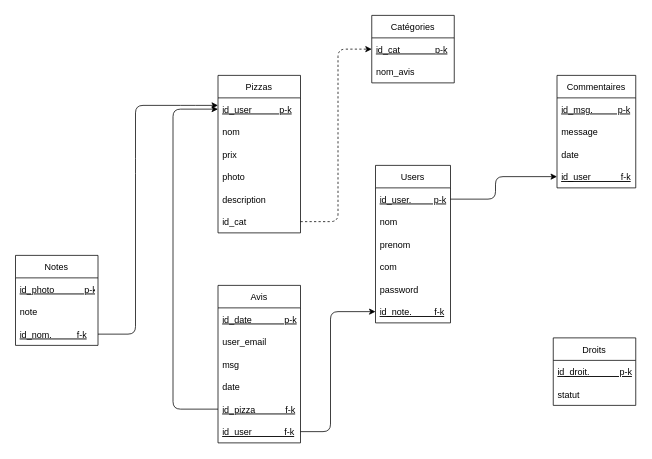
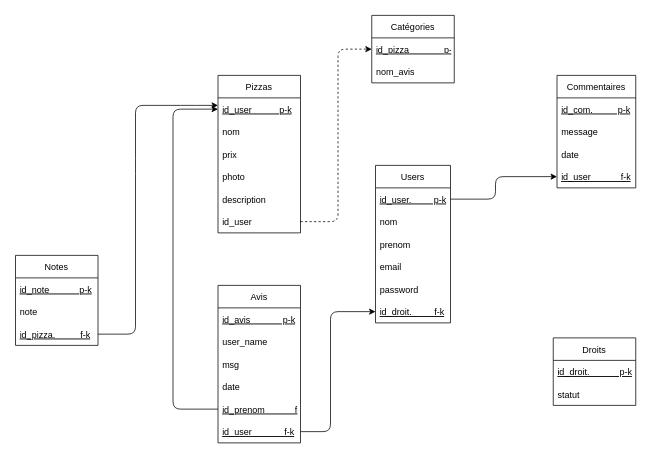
  <mxCell id="0" />
  <mxCell id="1" parent="0" />
  <mxCell id="2" value="Catégories" style="swimlane;fontStyle=0;childLayout=stackLayout;horizontal=1;startSize=30;horizontalStack=0;resizeParent=1;resizeParentMax=0;resizeLast=0;collapsible=1;marginBottom=0;" parent="1" vertex="1"><mxGeometry x="495" width="110" height="90" as="geometry" y="20" /></mxCell>
- <mxCell id="3" value="id_cat              p-k" style="text;strokeColor=none;fillColor=none;align=left;verticalAlign=middle;spacingLeft=4;spacingRight=4;overflow=hidden;points=[[0,0.5],[1,0.5]];portConstraint=eastwest;rotatable=0;fontStyle=4" parent="2" vertex="1"><mxGeometry y="30" width="110" height="30" as="geometry" /></mxCell>
+ <mxCell id="3" value="id_pizza              p-k" style="text;strokeColor=none;fillColor=none;align=left;verticalAlign=middle;spacingLeft=4;spacingRight=4;overflow=hidden;points=[[0,0.5],[1,0.5]];portConstraint=eastwest;rotatable=0;fontStyle=4" parent="2" vertex="1"><mxGeometry y="30" width="110" height="30" as="geometry" /></mxCell>
  <mxCell id="4" value="nom_avis" style="text;strokeColor=none;fillColor=none;align=left;verticalAlign=middle;spacingLeft=4;spacingRight=4;overflow=hidden;points=[[0,0.5],[1,0.5]];portConstraint=eastwest;rotatable=0;" parent="2" vertex="1"><mxGeometry y="60" width="110" height="30" as="geometry" /></mxCell>
  <mxCell id="5" value="Notes" style="swimlane;fontStyle=0;childLayout=stackLayout;horizontal=1;startSize=30;horizontalStack=0;resizeParent=1;resizeParentMax=0;resizeLast=0;collapsible=1;marginBottom=0;" parent="1" vertex="1"><mxGeometry y="340" width="110" height="120" as="geometry" x="20" /></mxCell>
- <mxCell id="6" value="id_photo            p-k" style="text;strokeColor=none;fillColor=none;align=left;verticalAlign=middle;spacingLeft=4;spacingRight=4;overflow=hidden;points=[[0,0.5],[1,0.5]];portConstraint=eastwest;rotatable=0;fontStyle=4" parent="5" vertex="1"><mxGeometry y="30" width="110" height="30" as="geometry" /></mxCell>
+ <mxCell id="6" value="id_note            p-k" style="text;strokeColor=none;fillColor=none;align=left;verticalAlign=middle;spacingLeft=4;spacingRight=4;overflow=hidden;points=[[0,0.5],[1,0.5]];portConstraint=eastwest;rotatable=0;fontStyle=4" parent="5" vertex="1"><mxGeometry y="30" width="110" height="30" as="geometry" /></mxCell>
  <mxCell id="7" value="note" style="text;strokeColor=none;fillColor=none;align=left;verticalAlign=middle;spacingLeft=4;spacingRight=4;overflow=hidden;points=[[0,0.5],[1,0.5]];portConstraint=eastwest;rotatable=0;" parent="5" vertex="1"><mxGeometry y="60" width="110" height="30" as="geometry" /></mxCell>
- <mxCell id="8" value="id_nom.          f-k" style="text;strokeColor=none;fillColor=none;align=left;verticalAlign=middle;spacingLeft=4;spacingRight=4;overflow=hidden;points=[[0,0.5],[1,0.5]];portConstraint=eastwest;rotatable=0;fontStyle=4" parent="5" vertex="1"><mxGeometry y="90" width="110" height="30" as="geometry" /></mxCell>
+ <mxCell id="8" value="id_pizza.          f-k" style="text;strokeColor=none;fillColor=none;align=left;verticalAlign=middle;spacingLeft=4;spacingRight=4;overflow=hidden;points=[[0,0.5],[1,0.5]];portConstraint=eastwest;rotatable=0;fontStyle=4" parent="5" vertex="1"><mxGeometry y="90" width="110" height="30" as="geometry" /></mxCell>
  <mxCell id="9" value="Pizzas" style="swimlane;fontStyle=0;childLayout=stackLayout;horizontal=1;startSize=30;horizontalStack=0;resizeParent=1;resizeParentMax=0;resizeLast=0;collapsible=1;marginBottom=0;" parent="1" vertex="1"><mxGeometry x="290" y="100" width="110" height="210" as="geometry" /></mxCell>
  <mxCell id="10" value="id_user           p-k" style="text;strokeColor=none;fillColor=none;align=left;verticalAlign=middle;spacingLeft=4;spacingRight=4;overflow=hidden;points=[[0,0.5],[1,0.5]];portConstraint=eastwest;rotatable=0;fontStyle=4" parent="9" vertex="1"><mxGeometry y="30" width="110" height="30" as="geometry" /></mxCell>
  <mxCell id="11" value="nom" style="text;strokeColor=none;fillColor=none;align=left;verticalAlign=middle;spacingLeft=4;spacingRight=4;overflow=hidden;points=[[0,0.5],[1,0.5]];portConstraint=eastwest;rotatable=0;" parent="9" vertex="1"><mxGeometry y="60" width="110" height="30" as="geometry" /></mxCell>
  <mxCell id="12" value="prix" style="text;strokeColor=none;fillColor=none;align=left;verticalAlign=middle;spacingLeft=4;spacingRight=4;overflow=hidden;points=[[0,0.5],[1,0.5]];portConstraint=eastwest;rotatable=0;" parent="9" vertex="1"><mxGeometry y="90" width="110" height="30" as="geometry" /></mxCell>
  <mxCell id="13" value="photo" style="text;strokeColor=none;fillColor=none;align=left;verticalAlign=middle;spacingLeft=4;spacingRight=4;overflow=hidden;points=[[0,0.5],[1,0.5]];portConstraint=eastwest;rotatable=0;" parent="9" vertex="1"><mxGeometry y="120" width="110" height="30" as="geometry" /></mxCell>
  <mxCell id="14" value="description" style="text;strokeColor=none;fillColor=none;align=left;verticalAlign=middle;spacingLeft=4;spacingRight=4;overflow=hidden;points=[[0,0.5],[1,0.5]];portConstraint=eastwest;rotatable=0;" parent="9" vertex="1"><mxGeometry y="150" width="110" height="30" as="geometry" /></mxCell>
- <mxCell id="15" value="id_cat" style="text;strokeColor=none;fillColor=none;align=left;verticalAlign=middle;spacingLeft=4;spacingRight=4;overflow=hidden;points=[[0,0.5],[1,0.5]];portConstraint=eastwest;rotatable=0;" parent="9" vertex="1"><mxGeometry y="180" width="110" height="30" as="geometry" /></mxCell>
+ <mxCell id="15" value="id_user" style="text;strokeColor=none;fillColor=none;align=left;verticalAlign=middle;spacingLeft=4;spacingRight=4;overflow=hidden;points=[[0,0.5],[1,0.5]];portConstraint=eastwest;rotatable=0;" parent="9" vertex="1"><mxGeometry y="180" width="110" height="30" as="geometry" /></mxCell>
  <mxCell id="16" value="Droits" style="swimlane;fontStyle=0;childLayout=stackLayout;horizontal=1;startSize=30;horizontalStack=0;resizeParent=1;resizeParentMax=0;resizeLast=0;collapsible=1;marginBottom=0;" parent="1" vertex="1"><mxGeometry x="737" y="450" width="110" height="90" as="geometry" /></mxCell>
  <mxCell id="17" value="id_droit.            p-k" style="text;strokeColor=none;fillColor=none;align=left;verticalAlign=middle;spacingLeft=4;spacingRight=4;overflow=hidden;points=[[0,0.5],[1,0.5]];portConstraint=eastwest;rotatable=0;fontStyle=4" parent="16" vertex="1"><mxGeometry y="30" width="110" height="30" as="geometry" /></mxCell>
  <mxCell id="18" value="statut" style="text;strokeColor=none;fillColor=none;align=left;verticalAlign=middle;spacingLeft=4;spacingRight=4;overflow=hidden;points=[[0,0.5],[1,0.5]];portConstraint=eastwest;rotatable=0;" parent="16" vertex="1"><mxGeometry y="60" width="110" height="30" as="geometry" /></mxCell>
  <mxCell id="19" value="Users" style="swimlane;fontStyle=0;childLayout=stackLayout;horizontal=1;startSize=30;horizontalStack=0;resizeParent=1;resizeParentMax=0;resizeLast=0;collapsible=1;marginBottom=0;" parent="1" vertex="1"><mxGeometry x="500" y="220" width="100" height="210" as="geometry"><mxRectangle x="430" y="50" width="50" height="30" as="alternateBounds" /></mxGeometry></mxCell>
  <mxCell id="20" value="id_user.         p-k" style="text;strokeColor=none;fillColor=none;align=left;verticalAlign=middle;spacingLeft=4;spacingRight=4;overflow=hidden;points=[[0,0.5],[1,0.5]];portConstraint=eastwest;rotatable=0;fontStyle=4" parent="19" vertex="1"><mxGeometry y="30" width="100" height="30" as="geometry" /></mxCell>
  <mxCell id="21" value="nom" style="text;strokeColor=none;fillColor=none;align=left;verticalAlign=middle;spacingLeft=4;spacingRight=4;overflow=hidden;points=[[0,0.5],[1,0.5]];portConstraint=eastwest;rotatable=0;" parent="19" vertex="1"><mxGeometry y="60" width="100" height="30" as="geometry" /></mxCell>
  <mxCell id="22" value="prenom" style="text;strokeColor=none;fillColor=none;align=left;verticalAlign=middle;spacingLeft=4;spacingRight=4;overflow=hidden;points=[[0,0.5],[1,0.5]];portConstraint=eastwest;rotatable=0;" parent="19" vertex="1"><mxGeometry y="90" width="100" height="30" as="geometry" /></mxCell>
- <mxCell id="23" value="com" style="text;strokeColor=none;fillColor=none;align=left;verticalAlign=middle;spacingLeft=4;spacingRight=4;overflow=hidden;points=[[0,0.5],[1,0.5]];portConstraint=eastwest;rotatable=0;" parent="19" vertex="1"><mxGeometry y="120" width="100" height="30" as="geometry" /></mxCell>
+ <mxCell id="23" value="email" style="text;strokeColor=none;fillColor=none;align=left;verticalAlign=middle;spacingLeft=4;spacingRight=4;overflow=hidden;points=[[0,0.5],[1,0.5]];portConstraint=eastwest;rotatable=0;" parent="19" vertex="1"><mxGeometry y="120" width="100" height="30" as="geometry" /></mxCell>
  <mxCell id="24" value="password" style="text;strokeColor=none;fillColor=none;align=left;verticalAlign=middle;spacingLeft=4;spacingRight=4;overflow=hidden;points=[[0,0.5],[1,0.5]];portConstraint=eastwest;rotatable=0;" parent="19" vertex="1"><mxGeometry y="150" width="100" height="30" as="geometry" /></mxCell>
- <mxCell id="25" value="id_note.         f-k" style="text;strokeColor=none;fillColor=none;align=left;verticalAlign=middle;spacingLeft=4;spacingRight=4;overflow=hidden;points=[[0,0.5],[1,0.5]];portConstraint=eastwest;rotatable=0;fontStyle=4" parent="19" vertex="1"><mxGeometry y="180" width="100" height="30" as="geometry" /></mxCell>
+ <mxCell id="25" value="id_droit.         f-k" style="text;strokeColor=none;fillColor=none;align=left;verticalAlign=middle;spacingLeft=4;spacingRight=4;overflow=hidden;points=[[0,0.5],[1,0.5]];portConstraint=eastwest;rotatable=0;fontStyle=4" parent="19" vertex="1"><mxGeometry y="180" width="100" height="30" as="geometry" /></mxCell>
  <mxCell id="26" value="Commentaires" style="swimlane;fontStyle=0;childLayout=stackLayout;horizontal=1;startSize=30;horizontalStack=0;resizeParent=1;resizeParentMax=0;resizeLast=0;collapsible=1;marginBottom=0;" parent="1" vertex="1"><mxGeometry x="742" y="100" width="105" height="150" as="geometry" /></mxCell>
- <mxCell id="27" value="id_msg.          p-k" style="text;strokeColor=none;fillColor=none;align=left;verticalAlign=middle;spacingLeft=4;spacingRight=4;overflow=hidden;points=[[0,0.5],[1,0.5]];portConstraint=eastwest;rotatable=0;fontStyle=4" parent="26" vertex="1"><mxGeometry y="30" width="105" height="30" as="geometry" /></mxCell>
+ <mxCell id="27" value="id_com.          p-k" style="text;strokeColor=none;fillColor=none;align=left;verticalAlign=middle;spacingLeft=4;spacingRight=4;overflow=hidden;points=[[0,0.5],[1,0.5]];portConstraint=eastwest;rotatable=0;fontStyle=4" parent="26" vertex="1"><mxGeometry y="30" width="105" height="30" as="geometry" /></mxCell>
  <mxCell id="28" value="message" style="text;strokeColor=none;fillColor=none;align=left;verticalAlign=middle;spacingLeft=4;spacingRight=4;overflow=hidden;points=[[0,0.5],[1,0.5]];portConstraint=eastwest;rotatable=0;" parent="26" vertex="1"><mxGeometry y="60" width="105" height="30" as="geometry" /></mxCell>
  <mxCell id="29" value="date" style="text;strokeColor=none;fillColor=none;align=left;verticalAlign=middle;spacingLeft=4;spacingRight=4;overflow=hidden;points=[[0,0.5],[1,0.5]];portConstraint=eastwest;rotatable=0;" parent="26" vertex="1"><mxGeometry y="90" width="105" height="30" as="geometry" /></mxCell>
  <mxCell id="30" value="id_user            f-k" style="text;strokeColor=none;fillColor=none;align=left;verticalAlign=middle;spacingLeft=4;spacingRight=4;overflow=hidden;points=[[0,0.5],[1,0.5]];portConstraint=eastwest;rotatable=0;fontStyle=4" parent="26" vertex="1"><mxGeometry y="120" width="105" height="30" as="geometry" /></mxCell>
  <mxCell id="31" value="Avis" style="swimlane;fontStyle=0;childLayout=stackLayout;horizontal=1;startSize=30;horizontalStack=0;resizeParent=1;resizeParentMax=0;resizeLast=0;collapsible=1;marginBottom=0;" parent="1" vertex="1"><mxGeometry x="290" y="380" width="110" height="210" as="geometry" /></mxCell>
- <mxCell id="32" value="id_date             p-k" style="text;strokeColor=none;fillColor=none;align=left;verticalAlign=middle;spacingLeft=4;spacingRight=4;overflow=hidden;points=[[0,0.5],[1,0.5]];portConstraint=eastwest;rotatable=0;fontStyle=4" parent="31" vertex="1"><mxGeometry y="30" width="110" height="30" as="geometry" /></mxCell>
- <mxCell id="33" value="user_email" style="text;strokeColor=none;fillColor=none;align=left;verticalAlign=middle;spacingLeft=4;spacingRight=4;overflow=hidden;points=[[0,0.5],[1,0.5]];portConstraint=eastwest;rotatable=0;" parent="31" vertex="1"><mxGeometry y="60" width="110" height="30" as="geometry" /></mxCell>
+ <mxCell id="32" value="id_avis             p-k" style="text;strokeColor=none;fillColor=none;align=left;verticalAlign=middle;spacingLeft=4;spacingRight=4;overflow=hidden;points=[[0,0.5],[1,0.5]];portConstraint=eastwest;rotatable=0;fontStyle=4" parent="31" vertex="1"><mxGeometry y="30" width="110" height="30" as="geometry" /></mxCell>
+ <mxCell id="33" value="user_name" style="text;strokeColor=none;fillColor=none;align=left;verticalAlign=middle;spacingLeft=4;spacingRight=4;overflow=hidden;points=[[0,0.5],[1,0.5]];portConstraint=eastwest;rotatable=0;" parent="31" vertex="1"><mxGeometry y="60" width="110" height="30" as="geometry" /></mxCell>
  <mxCell id="34" value="msg" style="text;strokeColor=none;fillColor=none;align=left;verticalAlign=middle;spacingLeft=4;spacingRight=4;overflow=hidden;points=[[0,0.5],[1,0.5]];portConstraint=eastwest;rotatable=0;" parent="31" vertex="1"><mxGeometry y="90" width="110" height="30" as="geometry" /></mxCell>
  <mxCell id="35" value="date" style="text;strokeColor=none;fillColor=none;align=left;verticalAlign=middle;spacingLeft=4;spacingRight=4;overflow=hidden;points=[[0,0.5],[1,0.5]];portConstraint=eastwest;rotatable=0;" parent="31" vertex="1"><mxGeometry y="120" width="110" height="30" as="geometry" /></mxCell>
- <mxCell id="36" value="id_pizza            f-k" style="text;strokeColor=none;fillColor=none;align=left;verticalAlign=middle;spacingLeft=4;spacingRight=4;overflow=hidden;points=[[0,0.5],[1,0.5]];portConstraint=eastwest;rotatable=0;fontStyle=4" parent="31" vertex="1"><mxGeometry y="150" width="110" height="30" as="geometry" /></mxCell>
+ <mxCell id="36" value="id_prenom            f-k" style="text;strokeColor=none;fillColor=none;align=left;verticalAlign=middle;spacingLeft=4;spacingRight=4;overflow=hidden;points=[[0,0.5],[1,0.5]];portConstraint=eastwest;rotatable=0;fontStyle=4" parent="31" vertex="1"><mxGeometry y="150" width="110" height="30" as="geometry" /></mxCell>
  <mxCell id="37" value="id_user             f-k" style="text;strokeColor=none;fillColor=none;align=left;verticalAlign=middle;spacingLeft=4;spacingRight=4;overflow=hidden;points=[[0,0.5],[1,0.5]];portConstraint=eastwest;rotatable=0;fontStyle=4" parent="31" vertex="1"><mxGeometry y="180" width="110" height="30" as="geometry" /></mxCell>
  <mxCell id="38" style="edgeStyle=none;html=1;exitX=1;exitY=0.5;exitDx=0;exitDy=0;" parent="1" source="8" edge="1"><mxGeometry relative="1" as="geometry"><Array as="points"><mxPoint x="180" y="445" /><mxPoint x="180" y="221" /><mxPoint x="180" y="140" /><mxPoint x="250" y="140" /></Array><mxPoint x="290" y="140" as="targetPoint" /></mxGeometry></mxCell>
  <mxCell id="39" style="edgeStyle=none;html=1;exitX=1;exitY=0.5;exitDx=0;exitDy=0;entryX=0;entryY=0.5;entryDx=0;entryDy=0;" edge="1" parent="1" source="20" target="30"><mxGeometry relative="1" as="geometry"><mxPoint x="660" y="264.692" as="targetPoint" /><Array as="points"><mxPoint x="660" y="265" /><mxPoint x="660" y="235" /></Array></mxGeometry></mxCell>
  <mxCell id="40" style="edgeStyle=none;html=1;exitX=1;exitY=0.5;exitDx=0;exitDy=0;entryX=0;entryY=0.5;entryDx=0;entryDy=0;" edge="1" parent="1" source="37" target="25"><mxGeometry relative="1" as="geometry"><Array as="points"><mxPoint x="440" y="575" /><mxPoint x="440" y="415" /></Array></mxGeometry></mxCell>
  <mxCell id="41" style="edgeStyle=none;html=1;exitX=1;exitY=0.5;exitDx=0;exitDy=0;entryX=0;entryY=0.5;entryDx=0;entryDy=0;dashed=1;" edge="1" parent="1" source="15" target="3"><mxGeometry relative="1" as="geometry"><Array as="points"><mxPoint x="450" y="295" /><mxPoint x="450" y="65" /></Array></mxGeometry></mxCell>
  <mxCell id="42" style="edgeStyle=none;html=1;entryX=0;entryY=0.5;entryDx=0;entryDy=0;" edge="1" parent="1" target="10"><mxGeometry relative="1" as="geometry"><mxPoint x="220" y="580" as="targetPoint" /><mxPoint x="290" y="545" as="sourcePoint" /><Array as="points"><mxPoint x="230" y="545" /><mxPoint x="230" y="145" /></Array></mxGeometry></mxCell>
